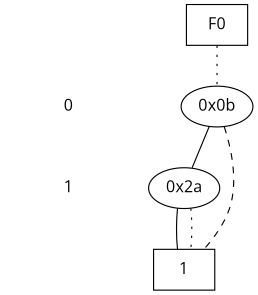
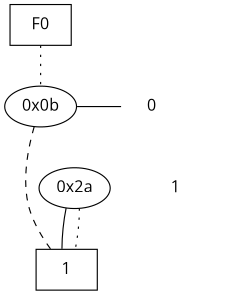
  digraph {
    fontname="Open Sans"
    node [fontname="Open Sans" shape=plaintext]
    edge [dir=none fontname="Open Sans"]
    "CONST NODES" [style=invis]
    " 0 "
    " 1 "
    F0 [shape=box]
    n5 [label="0x0b" shape=""]
    "0x2a" [shape=""]
    n7 [label=1 shape=box]
    subgraph sub_1 {
      "CONST NODES"
      " 0 "
      " 1 "
    }
    subgraph sub_2 {
      rank=same
      F0
    }
    subgraph sub_3 {
      rank=same
      " 0 "
      n5
    }
    subgraph sub_4 {
      rank=same
      " 1 "
      "0x2a"
    }
    subgraph sub_5 {
      rank=same
      "CONST NODES"
      subgraph sub_6 {
        rank=same
        n7
      }
    }
    " 0 " -> " 1 " [style=invis]
    " 1 " -> "CONST NODES" [style=invis]
    F0 -> n5 [style=dotted]
-   n5 -> "0x2a"
+   n5 -> " 0 "
    n5 -> n7 [style=dashed]
    "0x2a" -> n7
    "0x2a" -> n7 [style=dotted]
  }
